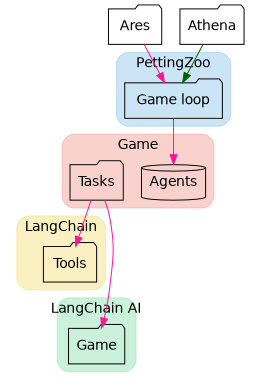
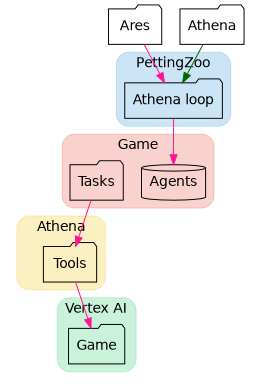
  digraph {
    fontname="DejaVu Sans"
    style="filled,rounded"
    node [fontname="DejaVu Sans" shape=folder]
    edge [color=deeppink fontname="DejaVu Sans"]
    n1 [label=Ares]
    n2 [label=Athena]
-   n3 [label="Game loop"]
+   n3 [label="Athena loop"]
    n4 [label=Agents shape=cylinder]
    n5 [label=Tasks]
    n6 [label=Tools]
    n7 [label=Game]
    subgraph sub_1 {
      n1
      n2
    }
    subgraph cluster_2 {
      color="#3498db40"
      label=PettingZoo
      n3
    }
    subgraph cluster_3 {
      color="#e74c3c40"
      label=Game
      n4
      n5
    }
    subgraph cluster_4 {
      color="#f1c40f40"
-     label=LangChain
+     label=Athena
      n6
    }
    subgraph cluster_5 {
      color="#2ecc7140"
-     label="LangChain AI"
+     label="Vertex AI"
      n7
    }
    n1 -> n3
    n2 -> n3 [color=darkgreen]
    n3 -> n4
    n5 -> n6
-   n5 -> n7
+   n6 -> n7
  }
